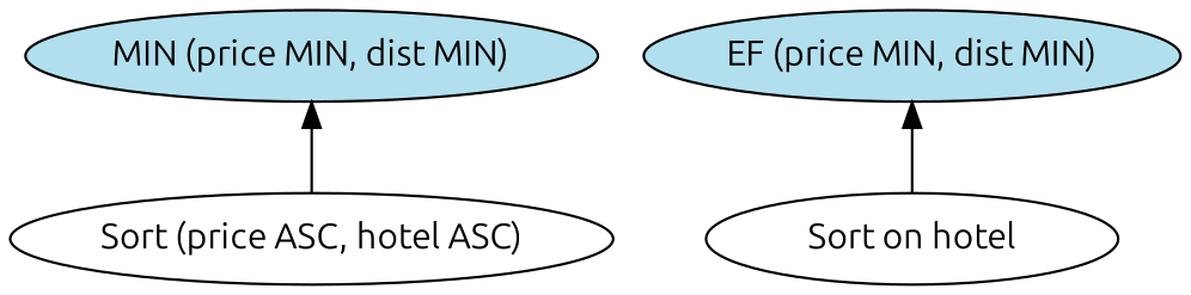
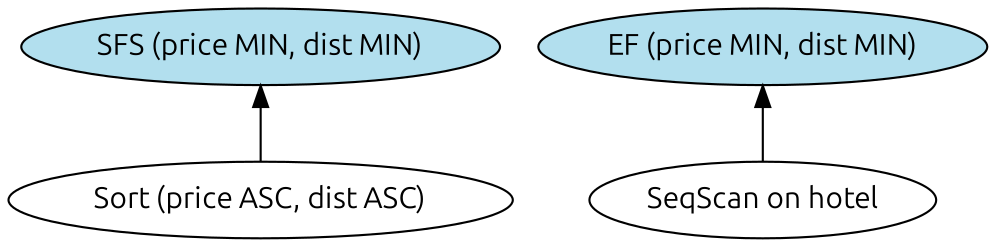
  digraph {
    fontname=Ubuntu
    fontsize=10
    node [fontname=Ubuntu]
    edge [dir=back fontname=Ubuntu]
-   n1 [fillcolor=lightblue2 label="MIN (price MIN, dist MIN)" style=filled]
-   n2 [label="Sort (price ASC, hotel ASC)"]
+   n1 [fillcolor=lightblue2 label="SFS (price MIN, dist MIN)" style=filled]
+   n2 [label="Sort (price ASC, dist ASC)"]
    n3 [fillcolor=lightblue2 label="EF (price MIN, dist MIN)" style=filled]
-   "SeqScan on hotel" [label="Sort on hotel"]
+   "SeqScan on hotel"
    n1 -> n2
    n3 -> "SeqScan on hotel"
  }
